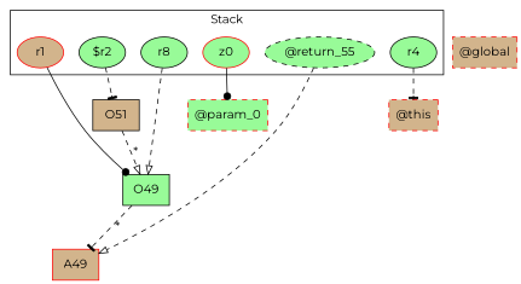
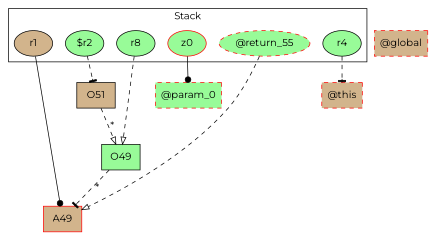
  digraph {
    fontname=Montserrat
    rankDir=LR
    node [fillcolor=palegreen fontname=Montserrat style=filled]
    edge [arrowhead=tee fontname=Montserrat style=dashed]
-   r1 [fillcolor=tan color=red]
+   r1 [fillcolor=tan]
    "$r2"
    n3 [label=r8]
    z0 [color=red]
-   "@return_55" [color=black style="filled,dashed"]
+   "@return_55" [color=red style="filled,dashed"]
    r4
    A49 [color=red fillcolor=tan shape=box]
    O51 [fillcolor=tan shape=box]
    O49 [shape=box]
    "@param_0" [color=red shape=box style="filled,dashed"]
    "@this" [color=red fillcolor=tan shape=box style="filled,dashed"]
    "@global" [color=red fillcolor=tan shape=box style="filled,dashed"]
    subgraph cluster_1 {
      label=Stack
      r1
      "$r2"
      n3
      z0
      "@return_55"
      r4
    }
-   r1 -> O49 [arrowhead=dot style=solid]
+   r1 -> A49 [arrowhead=dot style=solid]
    "$r2" -> O51
    n3 -> O49 [arrowhead=onormal]
    z0 -> "@param_0" [arrowhead=dot style=solid]
    "@return_55" -> A49 [arrowhead=onormal]
    r4 -> "@this"
    O51 -> O49 [arrowhead=onormal label="*" weight=0.2]
    O49 -> A49 [label="*" weight=0.2]
  }
